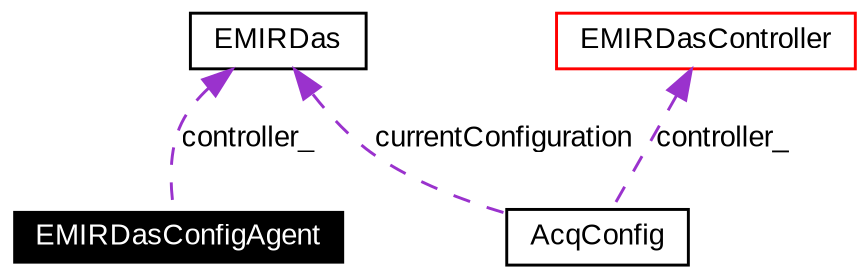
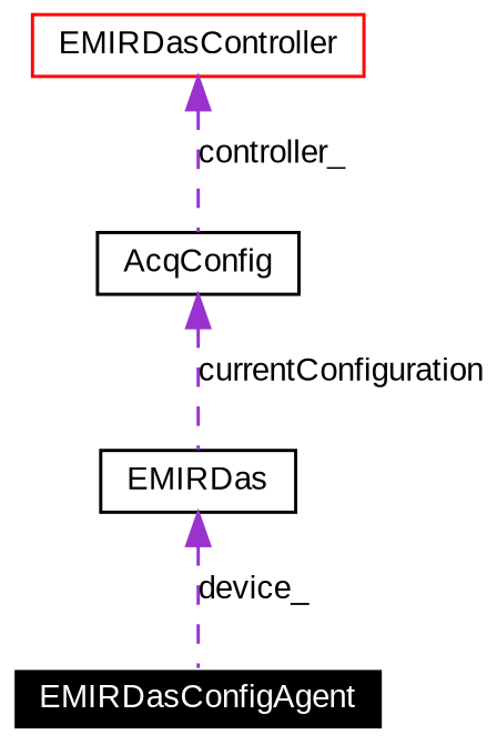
  digraph {
    fontname="Liberation Sans"
    node [color=black fillcolor=white fontname="Liberation Sans" fontsize=10 shape=record style=filled]
    edge [color=darkorchid3 dir=back fontname="Liberation Sans" fontsize=10 labelfontname=Helvetica labelfontsize=10 style=dashed]
    n1 [color=white fillcolor=black fontcolor=white height=0.2 label=EMIRDasConfigAgent width=0.4]
    n2 [height=0.2 label=EMIRDas width=0.4]
    n3 [color=red height=0.2 label=EMIRDasController width=0.4]
    n4 [height=0.2 label=AcqConfig width=0.4]
-   n2 -> n1 [label=controller_]
+   n2 -> n1 [label=device_]
    n3 -> n4 [label=controller_]
-   n2 -> n4 [label=currentConfiguration]
+   n4 -> n2 [label=currentConfiguration]
  }
